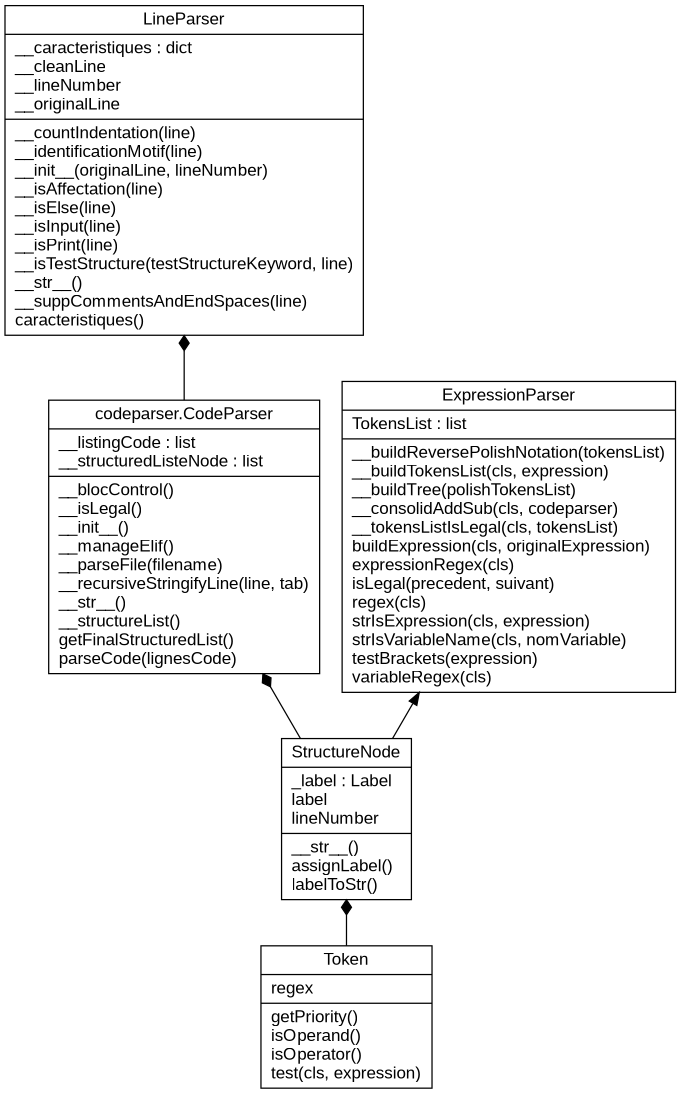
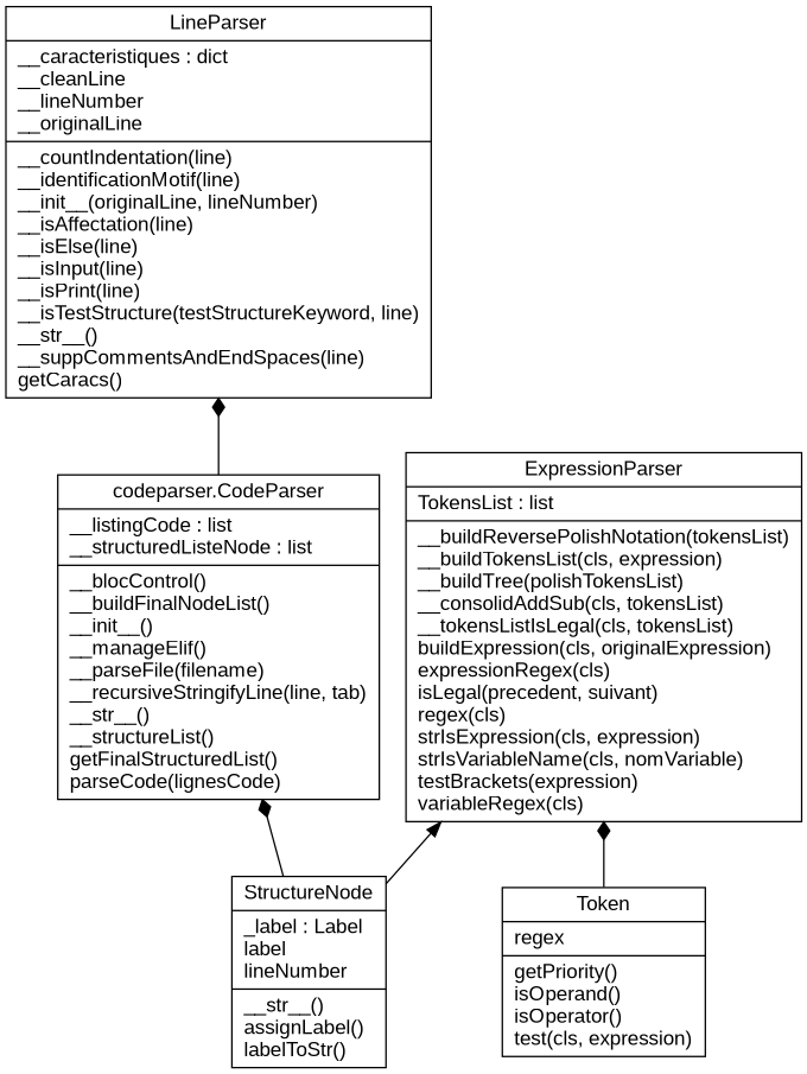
  digraph {
    fontname="Liberation Sans"
    rankdir=BT
    node [fontname="Liberation Sans" shape=record]
    edge [arrowhead=diamond arrowtail=none fontname="Liberation Sans"]
-   n1 [label="{codeparser.CodeParser|__listingCode : list\l__structuredListeNode : list\l|__blocControl()\l__isLegal()\l__init__()\l__manageElif()\l__parseFile(filename)\l__recursiveStringifyLine(line, tab)\l__str__()\l__structureList()\lgetFinalStructuredList()\lparseCode(lignesCode)\l}"]
-   n2 [label="{LineParser|__caracteristiques : dict\l__cleanLine\l__lineNumber\l__originalLine\l|__countIndentation(line)\l__identificationMotif(line)\l__init__(originalLine, lineNumber)\l__isAffectation(line)\l__isElse(line)\l__isInput(line)\l__isPrint(line)\l__isTestStructure(testStructureKeyword, line)\l__str__()\l__suppCommentsAndEndSpaces(line)\lcaracteristiques()\l}"]
-   n3 [label="{ExpressionParser|TokensList : list\l|__buildReversePolishNotation(tokensList)\l__buildTokensList(cls, expression)\l__buildTree(polishTokensList)\l__consolidAddSub(cls, codeparser)\l__tokensListIsLegal(cls, tokensList)\lbuildExpression(cls, originalExpression)\lexpressionRegex(cls)\lisLegal(precedent, suivant)\lregex(cls)\lstrIsExpression(cls, expression)\lstrIsVariableName(cls, nomVariable)\ltestBrackets(expression)\lvariableRegex(cls)\l}"]
+   n1 [label="{codeparser.CodeParser|__listingCode : list\l__structuredListeNode : list\l|__blocControl()\l__buildFinalNodeList()\l__init__()\l__manageElif()\l__parseFile(filename)\l__recursiveStringifyLine(line, tab)\l__str__()\l__structureList()\lgetFinalStructuredList()\lparseCode(lignesCode)\l}"]
+   n2 [label="{LineParser|__caracteristiques : dict\l__cleanLine\l__lineNumber\l__originalLine\l|__countIndentation(line)\l__identificationMotif(line)\l__init__(originalLine, lineNumber)\l__isAffectation(line)\l__isElse(line)\l__isInput(line)\l__isPrint(line)\l__isTestStructure(testStructureKeyword, line)\l__str__()\l__suppCommentsAndEndSpaces(line)\lgetCaracs()\l}"]
+   n3 [label="{ExpressionParser|TokensList : list\l|__buildReversePolishNotation(tokensList)\l__buildTokensList(cls, expression)\l__buildTree(polishTokensList)\l__consolidAddSub(cls, tokensList)\l__tokensListIsLegal(cls, tokensList)\lbuildExpression(cls, originalExpression)\lexpressionRegex(cls)\lisLegal(precedent, suivant)\lregex(cls)\lstrIsExpression(cls, expression)\lstrIsVariableName(cls, nomVariable)\ltestBrackets(expression)\lvariableRegex(cls)\l}"]
    n4 [label="{StructureNode|_label : Label\llabel\llineNumber\l|__str__()\lassignLabel()\llabelToStr()\l}"]
    n5 [label="{Token|regex\l|getPriority()\lisOperand()\lisOperator()\ltest(cls, expression)\l}"]
    n1 -> n2
    n4 -> n1
    n4 -> n3 [arrowhead=normal]
-   n5 -> n4
+   n5 -> n3
  }
